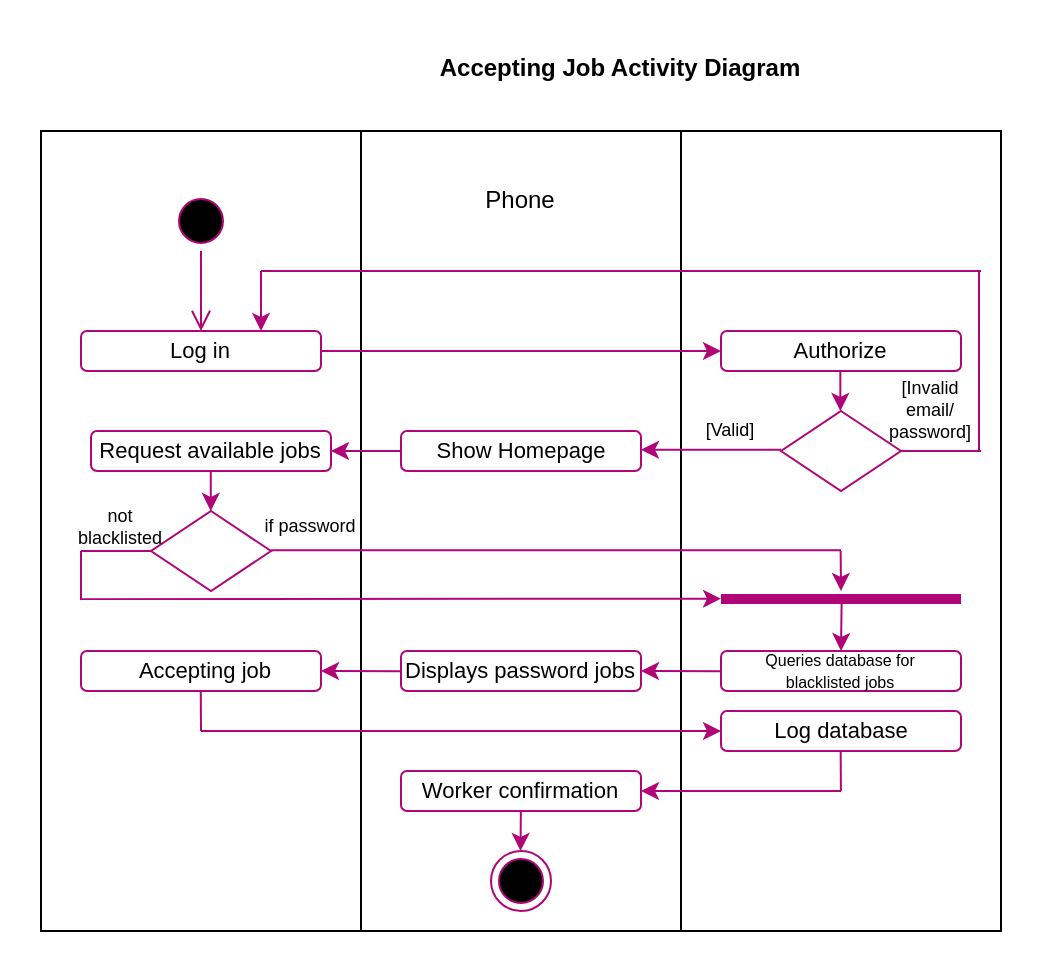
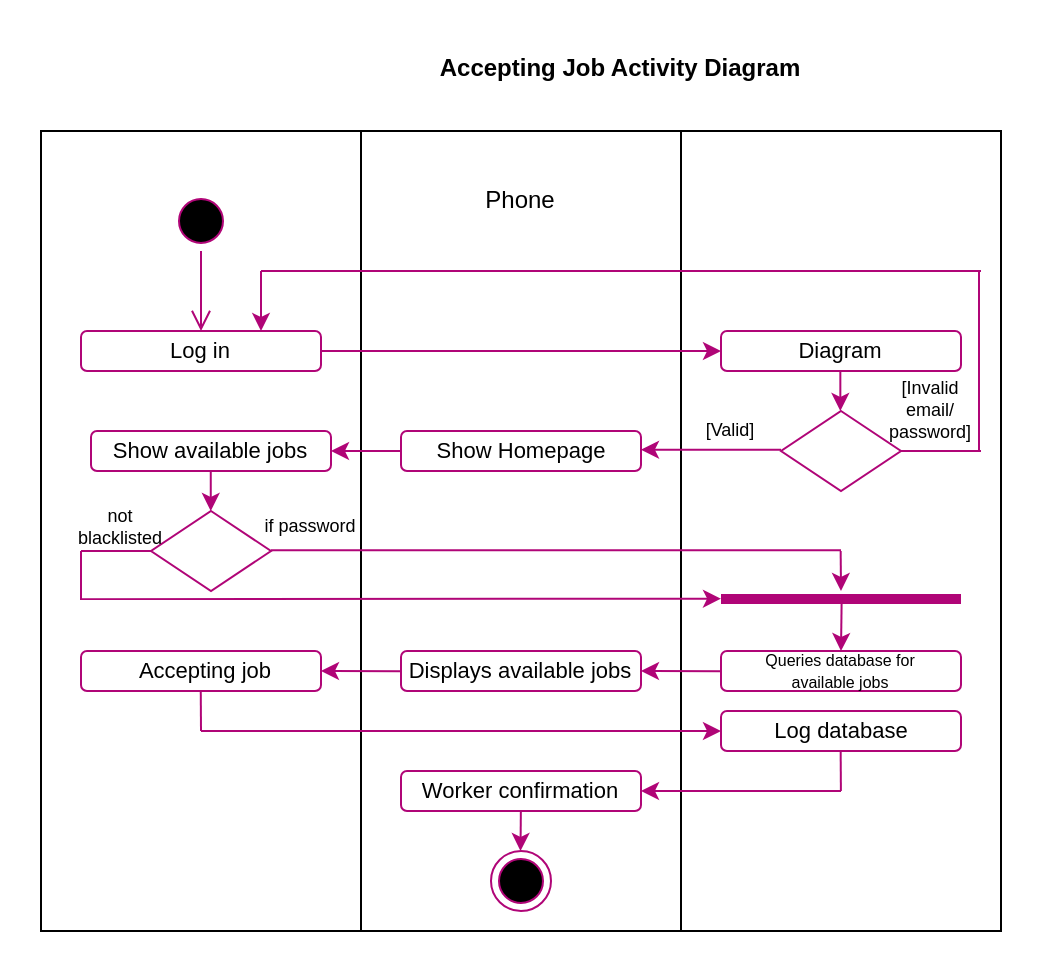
  <mxCell id="0" />
  <mxCell id="1" parent="0" />
  <mxCell id="2" value="" style="rounded=0;whiteSpace=wrap;html=1;" parent="1" vertex="1"><mxGeometry x="20" y="65" width="480" height="400" as="geometry" /></mxCell>
  <mxCell id="3" value="" style="endArrow=none;html=1;rounded=0;" parent="1" edge="1"><mxGeometry width="50" height="50" relative="1" as="geometry"><mxPoint x="180" y="65" as="sourcePoint" /><mxPoint x="180" y="465" as="targetPoint" /></mxGeometry></mxCell>
  <mxCell id="4" value="" style="endArrow=none;html=1;rounded=0;" parent="1" edge="1"><mxGeometry width="50" height="50" relative="1" as="geometry"><mxPoint x="340" y="65" as="sourcePoint" /><mxPoint x="340" y="465" as="targetPoint" /></mxGeometry></mxCell>
  <mxCell id="5" value="Accepting Job Activity Diagram" style="text;align=center;fontStyle=1;verticalAlign=middle;spacingLeft=3;spacingRight=3;strokeColor=none;rotatable=0;points=[[0,0.5],[1,0.5]];portConstraint=eastwest;" parent="1" vertex="1"><mxGeometry x="270" y="20" width="80" height="26" as="geometry" /></mxCell>
  <mxCell id="6" value="Phone" style="text;html=1;strokeColor=none;fillColor=none;align=center;verticalAlign=middle;whiteSpace=wrap;rounded=0;" parent="1" vertex="1"><mxGeometry x="230" y="85" width="60" height="30" as="geometry" /></mxCell>
  <mxCell id="7" value="" style="ellipse;html=1;shape=startState;fillColor=#000000;strokeColor=#B00577;" parent="1" vertex="1"><mxGeometry x="85" y="95" width="30" height="30" as="geometry" /></mxCell>
  <mxCell id="8" value="" style="edgeStyle=orthogonalEdgeStyle;html=1;verticalAlign=bottom;endArrow=open;endSize=8;strokeColor=#B00577;rounded=0;" parent="1" source="7" edge="1"><mxGeometry relative="1" as="geometry"><mxPoint x="100" y="165" as="targetPoint" /></mxGeometry></mxCell>
  <mxCell id="9" value="" style="rounded=1;whiteSpace=wrap;html=1;strokeColor=#B00577;" parent="1" vertex="1"><mxGeometry x="40" y="165" width="120" height="20" as="geometry" /></mxCell>
  <mxCell id="10" value="Log in" style="text;html=1;strokeColor=none;fillColor=none;align=center;verticalAlign=middle;whiteSpace=wrap;rounded=0;fontSize=11;" parent="1" vertex="1"><mxGeometry x="70" y="160" width="60" height="30" as="geometry" /></mxCell>
  <mxCell id="11" value="" style="endArrow=classic;html=1;rounded=0;strokeColor=#B00577;exitX=1;exitY=0.5;exitDx=0;exitDy=0;entryX=0;entryY=0.5;entryDx=0;entryDy=0;" parent="1" source="9" target="12" edge="1"><mxGeometry width="50" height="50" relative="1" as="geometry"><mxPoint x="330" y="225" as="sourcePoint" /><mxPoint x="380" y="175" as="targetPoint" /></mxGeometry></mxCell>
  <mxCell id="12" value="" style="rounded=1;whiteSpace=wrap;html=1;strokeColor=#B00577;" parent="1" vertex="1"><mxGeometry x="360" y="165" width="120" height="20" as="geometry" /></mxCell>
- <mxCell id="13" value="Authorize" style="text;html=1;strokeColor=none;fillColor=none;align=center;verticalAlign=middle;whiteSpace=wrap;rounded=0;fontSize=11;" parent="1" vertex="1"><mxGeometry x="390" y="160" width="60" height="30" as="geometry" /></mxCell>
+ <mxCell id="13" value="Diagram" style="text;html=1;strokeColor=none;fillColor=none;align=center;verticalAlign=middle;whiteSpace=wrap;rounded=0;fontSize=11;" parent="1" vertex="1"><mxGeometry x="390" y="160" width="60" height="30" as="geometry" /></mxCell>
  <mxCell id="14" value="" style="endArrow=none;html=1;rounded=0;strokeColor=#B00577;" parent="1" edge="1"><mxGeometry width="50" height="50" relative="1" as="geometry"><mxPoint x="489" y="225" as="sourcePoint" /><mxPoint x="489" y="135" as="targetPoint" /></mxGeometry></mxCell>
  <mxCell id="15" value="" style="endArrow=none;html=1;rounded=0;strokeColor=#B00577;" parent="1" edge="1"><mxGeometry width="50" height="50" relative="1" as="geometry"><mxPoint x="130" y="135" as="sourcePoint" /><mxPoint x="490" y="135" as="targetPoint" /></mxGeometry></mxCell>
  <mxCell id="16" value="" style="endArrow=classic;html=1;rounded=0;strokeColor=#B00577;" parent="1" edge="1"><mxGeometry width="50" height="50" relative="1" as="geometry"><mxPoint x="130" y="135" as="sourcePoint" /><mxPoint x="130" y="165" as="targetPoint" /></mxGeometry></mxCell>
  <mxCell id="17" value="[Invalid email/ password]" style="text;html=1;strokeColor=none;fillColor=none;align=center;verticalAlign=middle;whiteSpace=wrap;rounded=0;fontSize=9;" parent="1" vertex="1"><mxGeometry x="440" y="195" width="50" height="20" as="geometry" /></mxCell>
  <mxCell id="18" value="" style="rhombus;whiteSpace=wrap;html=1;strokeColor=#B00577;" parent="1" vertex="1"><mxGeometry x="390" y="205" width="60" height="40" as="geometry" /></mxCell>
  <mxCell id="19" value="" style="endArrow=none;html=1;rounded=0;strokeColor=#B00577;" parent="1" edge="1"><mxGeometry width="50" height="50" relative="1" as="geometry"><mxPoint x="450" y="225" as="sourcePoint" /><mxPoint x="490" y="225" as="targetPoint" /></mxGeometry></mxCell>
  <mxCell id="20" value="" style="rounded=1;whiteSpace=wrap;html=1;strokeColor=#B00577;" parent="1" vertex="1"><mxGeometry x="200" y="215" width="120" height="20" as="geometry" /></mxCell>
  <mxCell id="21" value="Show Homepage" style="text;html=1;strokeColor=none;fillColor=none;align=center;verticalAlign=middle;whiteSpace=wrap;rounded=0;fontSize=11;" parent="1" vertex="1"><mxGeometry x="212.5" y="210" width="95" height="30" as="geometry" /></mxCell>
  <mxCell id="22" value="" style="endArrow=classic;html=1;rounded=0;strokeColor=#B00577;" parent="1" edge="1"><mxGeometry width="50" height="50" relative="1" as="geometry"><mxPoint x="390" y="224.33" as="sourcePoint" /><mxPoint x="320" y="224.33" as="targetPoint" /></mxGeometry></mxCell>
  <mxCell id="23" value="[Valid]" style="text;html=1;strokeColor=none;fillColor=none;align=center;verticalAlign=middle;whiteSpace=wrap;rounded=0;fontSize=9;" parent="1" vertex="1"><mxGeometry x="340" y="205" width="50" height="20" as="geometry" /></mxCell>
  <mxCell id="24" value="" style="rounded=1;whiteSpace=wrap;html=1;strokeColor=#B00577;" parent="1" vertex="1"><mxGeometry x="45" y="215" width="120" height="20" as="geometry" /></mxCell>
- <mxCell id="25" value="Request available jobs" style="text;html=1;strokeColor=none;fillColor=none;align=center;verticalAlign=middle;whiteSpace=wrap;rounded=0;fontSize=11;" parent="1" vertex="1"><mxGeometry x="45" y="210" width="120" height="30" as="geometry" /></mxCell>
+ <mxCell id="25" value="Show available jobs" style="text;html=1;strokeColor=none;fillColor=none;align=center;verticalAlign=middle;whiteSpace=wrap;rounded=0;fontSize=11;" parent="1" vertex="1"><mxGeometry x="45" y="210" width="120" height="30" as="geometry" /></mxCell>
  <mxCell id="26" value="" style="endArrow=classic;html=1;rounded=0;strokeColor=#B00577;entryX=1;entryY=0.5;entryDx=0;entryDy=0;" parent="1" source="20" target="25" edge="1"><mxGeometry width="50" height="50" relative="1" as="geometry"><mxPoint x="200" y="225" as="sourcePoint" /><mxPoint x="170" y="224" as="targetPoint" /></mxGeometry></mxCell>
  <mxCell id="27" value="" style="endArrow=classic;html=1;rounded=0;strokeColor=#B00577;" parent="1" edge="1"><mxGeometry width="50" height="50" relative="1" as="geometry"><mxPoint x="419.67" y="185" as="sourcePoint" /><mxPoint x="419.67" y="205" as="targetPoint" /></mxGeometry></mxCell>
  <mxCell id="28" value="" style="rhombus;whiteSpace=wrap;html=1;strokeColor=#B00577;" parent="1" vertex="1"><mxGeometry x="75" y="255" width="60" height="40" as="geometry" /></mxCell>
  <mxCell id="29" value="" style="endArrow=classic;html=1;rounded=0;fontSize=11;strokeColor=#B00577;" parent="1" edge="1"><mxGeometry width="50" height="50" relative="1" as="geometry"><mxPoint x="104.88" y="235" as="sourcePoint" /><mxPoint x="104.88" y="255" as="targetPoint" /></mxGeometry></mxCell>
  <mxCell id="30" value="if password" style="text;html=1;strokeColor=none;fillColor=none;align=center;verticalAlign=middle;whiteSpace=wrap;rounded=0;fontSize=9;" parent="1" vertex="1"><mxGeometry x="130" y="255" width="50" height="15" as="geometry" /></mxCell>
  <mxCell id="31" value="" style="ellipse;html=1;shape=endState;fillColor=#000000;strokeColor=#B00577;fontSize=8;" parent="1" vertex="1"><mxGeometry x="245" y="425" width="30" height="30" as="geometry" /></mxCell>
  <mxCell id="32" value="" style="endArrow=none;html=1;rounded=0;fontSize=8;strokeColor=#B00577;entryX=0;entryY=0.5;entryDx=0;entryDy=0;" parent="1" target="28" edge="1"><mxGeometry width="50" height="50" relative="1" as="geometry"><mxPoint x="40" y="275" as="sourcePoint" /><mxPoint x="70" y="274.75" as="targetPoint" /></mxGeometry></mxCell>
  <mxCell id="33" value="" style="endArrow=none;html=1;rounded=0;fontSize=8;strokeColor=#B00577;" parent="1" edge="1"><mxGeometry width="50" height="50" relative="1" as="geometry"><mxPoint x="40" y="305" as="sourcePoint" /><mxPoint x="40" y="275" as="targetPoint" /></mxGeometry></mxCell>
  <mxCell id="34" value="not blacklisted" style="text;html=1;strokeColor=none;fillColor=none;align=center;verticalAlign=middle;whiteSpace=wrap;rounded=0;fontSize=9;" parent="1" vertex="1"><mxGeometry x="35" y="252.5" width="50" height="20" as="geometry" /></mxCell>
  <mxCell id="35" value="" style="line;strokeWidth=5;fillColor=none;align=left;verticalAlign=middle;spacingTop=-1;spacingLeft=3;spacingRight=3;rotatable=0;labelPosition=right;points=[];portConstraint=eastwest;strokeColor=#B00577;" parent="1" vertex="1"><mxGeometry x="360" y="295" width="120" height="8" as="geometry" /></mxCell>
  <mxCell id="36" value="" style="endArrow=none;html=1;rounded=0;strokeColor=#B00577;" parent="1" edge="1"><mxGeometry width="50" height="50" relative="1" as="geometry"><mxPoint x="135" y="274.67" as="sourcePoint" /><mxPoint x="420" y="274.67" as="targetPoint" /></mxGeometry></mxCell>
  <mxCell id="37" value="" style="endArrow=classic;html=1;rounded=0;strokeColor=#B00577;" parent="1" edge="1"><mxGeometry width="50" height="50" relative="1" as="geometry"><mxPoint x="419.83" y="275" as="sourcePoint" /><mxPoint x="420" y="295" as="targetPoint" /></mxGeometry></mxCell>
  <mxCell id="38" value="" style="endArrow=classic;html=1;rounded=0;strokeColor=#B00577;" parent="1" edge="1"><mxGeometry width="50" height="50" relative="1" as="geometry"><mxPoint x="40" y="299.08" as="sourcePoint" /><mxPoint x="360" y="298.83" as="targetPoint" /></mxGeometry></mxCell>
  <mxCell id="39" value="" style="line;strokeWidth=15;fillColor=none;align=left;verticalAlign=middle;spacingTop=-1;spacingLeft=3;spacingRight=3;rotatable=0;labelPosition=right;points=[];portConstraint=eastwest;strokeColor=#FFFFFF;" parent="1" vertex="1"><mxGeometry x="30" y="303" width="120" height="8" as="geometry" /></mxCell>
  <mxCell id="40" value="" style="endArrow=classic;html=1;rounded=0;strokeColor=#B00577;entryX=0.5;entryY=0;entryDx=0;entryDy=0;exitX=0.503;exitY=0.25;exitDx=0;exitDy=0;exitPerimeter=0;" parent="1" source="35" target="41" edge="1"><mxGeometry width="50" height="50" relative="1" as="geometry"><mxPoint x="419.83" y="303" as="sourcePoint" /><mxPoint x="420" y="323" as="targetPoint" /></mxGeometry></mxCell>
  <mxCell id="41" value="" style="rounded=1;whiteSpace=wrap;html=1;strokeColor=#B00577;" parent="1" vertex="1"><mxGeometry x="360" y="325" width="120" height="20" as="geometry" /></mxCell>
- <mxCell id="42" value="&lt;font style=&quot;font-size: 8px&quot;&gt;Queries database for &lt;br&gt;blacklisted jobs&lt;/font&gt;" style="text;html=1;strokeColor=none;fillColor=none;align=center;verticalAlign=middle;whiteSpace=wrap;rounded=0;fontSize=9;" parent="1" vertex="1"><mxGeometry x="360" y="322.5" width="120" height="25" as="geometry" /></mxCell>
+ <mxCell id="42" value="&lt;font style=&quot;font-size: 8px&quot;&gt;Queries database for &lt;br&gt;available jobs&lt;/font&gt;" style="text;html=1;strokeColor=none;fillColor=none;align=center;verticalAlign=middle;whiteSpace=wrap;rounded=0;fontSize=9;" parent="1" vertex="1"><mxGeometry x="360" y="322.5" width="120" height="25" as="geometry" /></mxCell>
  <mxCell id="43" value="" style="rounded=1;whiteSpace=wrap;html=1;strokeColor=#B00577;" parent="1" vertex="1"><mxGeometry x="200" y="325" width="120" height="20" as="geometry" /></mxCell>
  <mxCell id="44" value="" style="endArrow=classic;html=1;rounded=0;strokeColor=#B00577;entryX=1;entryY=0.5;entryDx=0;entryDy=0;" parent="1" target="43" edge="1"><mxGeometry width="50" height="50" relative="1" as="geometry"><mxPoint x="360" y="335.16" as="sourcePoint" /><mxPoint x="330" y="334.83" as="targetPoint" /></mxGeometry></mxCell>
- <mxCell id="45" value="&lt;font style=&quot;font-size: 11px&quot;&gt;Displays password jobs&lt;/font&gt;" style="text;html=1;strokeColor=none;fillColor=none;align=center;verticalAlign=middle;whiteSpace=wrap;rounded=0;fontSize=11;" parent="1" vertex="1"><mxGeometry x="200" y="320" width="120" height="30" as="geometry" /></mxCell>
+ <mxCell id="45" value="&lt;font style=&quot;font-size: 11px&quot;&gt;Displays available jobs&lt;/font&gt;" style="text;html=1;strokeColor=none;fillColor=none;align=center;verticalAlign=middle;whiteSpace=wrap;rounded=0;fontSize=11;" parent="1" vertex="1"><mxGeometry x="200" y="320" width="120" height="30" as="geometry" /></mxCell>
  <mxCell id="46" value="" style="rounded=1;whiteSpace=wrap;html=1;strokeColor=#B00577;" parent="1" vertex="1"><mxGeometry x="40" y="325" width="120" height="20" as="geometry" /></mxCell>
  <mxCell id="47" value="Accepting job" style="text;html=1;strokeColor=none;fillColor=none;align=center;verticalAlign=middle;whiteSpace=wrap;rounded=0;fontSize=11;" parent="1" vertex="1"><mxGeometry x="55" y="320" width="95" height="30" as="geometry" /></mxCell>
  <mxCell id="48" value="" style="endArrow=classic;html=1;rounded=0;strokeColor=#B00577;entryX=1;entryY=0.5;entryDx=0;entryDy=0;" parent="1" target="46" edge="1"><mxGeometry width="50" height="50" relative="1" as="geometry"><mxPoint x="200" y="335.16" as="sourcePoint" /><mxPoint x="170" y="334.83" as="targetPoint" /></mxGeometry></mxCell>
  <mxCell id="49" value="" style="endArrow=none;html=1;rounded=0;fontSize=11;strokeColor=#B00577;" parent="1" edge="1"><mxGeometry width="50" height="50" relative="1" as="geometry"><mxPoint x="100" y="365" as="sourcePoint" /><mxPoint x="99.88" y="345" as="targetPoint" /></mxGeometry></mxCell>
  <mxCell id="50" value="" style="endArrow=classic;html=1;rounded=0;fontSize=11;strokeColor=#B00577;" parent="1" edge="1"><mxGeometry width="50" height="50" relative="1" as="geometry"><mxPoint x="100" y="365" as="sourcePoint" /><mxPoint x="360" y="365" as="targetPoint" /></mxGeometry></mxCell>
  <mxCell id="51" value="" style="rounded=1;whiteSpace=wrap;html=1;strokeColor=#B00577;" parent="1" vertex="1"><mxGeometry x="360" y="355" width="120" height="20" as="geometry" /></mxCell>
  <mxCell id="52" value="Log database" style="text;html=1;strokeColor=none;fillColor=none;align=center;verticalAlign=middle;whiteSpace=wrap;rounded=0;fontSize=11;" parent="1" vertex="1"><mxGeometry x="372.5" y="350" width="95" height="30" as="geometry" /></mxCell>
  <mxCell id="53" value="" style="endArrow=none;html=1;rounded=0;fontSize=11;strokeColor=#B00577;" parent="1" edge="1"><mxGeometry width="50" height="50" relative="1" as="geometry"><mxPoint x="419.95" y="395" as="sourcePoint" /><mxPoint x="419.83" y="375" as="targetPoint" /></mxGeometry></mxCell>
  <mxCell id="54" value="" style="endArrow=classic;html=1;rounded=0;fontSize=11;strokeColor=#B00577;" parent="1" edge="1"><mxGeometry width="50" height="50" relative="1" as="geometry"><mxPoint x="420" y="395" as="sourcePoint" /><mxPoint x="320" y="395" as="targetPoint" /></mxGeometry></mxCell>
  <mxCell id="55" value="" style="rounded=1;whiteSpace=wrap;html=1;strokeColor=#B00577;" parent="1" vertex="1"><mxGeometry x="200" y="385" width="120" height="20" as="geometry" /></mxCell>
  <mxCell id="56" value="Worker confirmation" style="text;html=1;strokeColor=none;fillColor=none;align=center;verticalAlign=middle;whiteSpace=wrap;rounded=0;fontSize=11;" parent="1" vertex="1"><mxGeometry x="206.25" y="380" width="107.5" height="30" as="geometry" /></mxCell>
  <mxCell id="57" value="" style="endArrow=classic;html=1;rounded=0;strokeColor=#B00577;exitX=0.503;exitY=0.25;exitDx=0;exitDy=0;exitPerimeter=0;" parent="1" edge="1"><mxGeometry width="50" height="50" relative="1" as="geometry"><mxPoint x="259.93" y="405" as="sourcePoint" /><mxPoint x="259.75" y="425" as="targetPoint" /></mxGeometry></mxCell>
